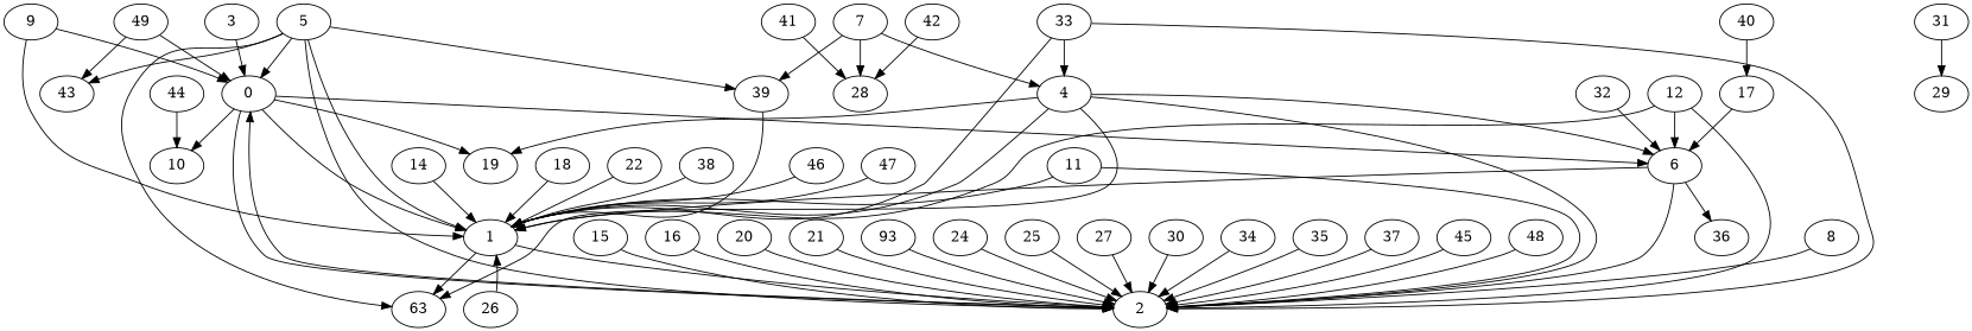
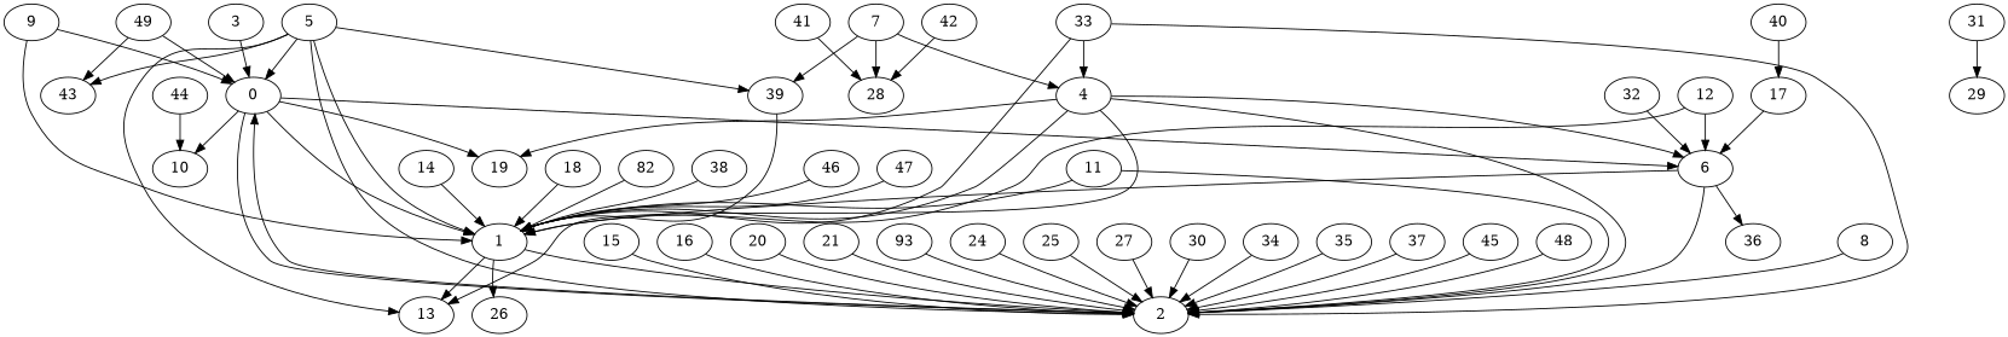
  digraph {
    0
    1
    2
    6
    10
    19
-   13 [label=63]
+   13
    36
    3
    4
    5
    39
    43
    7
    28
    8
    9
    11
    12
    14
    15
    16
    17
    18
    20
    21
-   22
+   22 [label=82]
    n28 [label=93]
    24
    25
    26
    27
    30
    31
    29
    32
    33
    34
    35
    37
    38
    40
    41
    42
    44
    45
    46
    47
    48
    49
    0 -> 1
    0 -> 2
    0 -> 6
    0 -> 10
    0 -> 19
    1 -> 2
    1 -> 13
    2 -> 0
    6 -> 1
    6 -> 2
    6 -> 36
    3 -> 0
    4 -> 1
    4 -> 2
    4 -> 6
    4 -> 19
    4 -> 13
    5 -> 0
    5 -> 1
    5 -> 2
    5 -> 13
    5 -> 39
    5 -> 43
    39 -> 1
    7 -> 4
    7 -> 39
    7 -> 28
    8 -> 2
    9 -> 0
    9 -> 1
    11 -> 1
    11 -> 2
    12 -> 1
-   12 -> 2
    12 -> 6
    14 -> 1
    15 -> 2
    16 -> 2
    17 -> 6
    18 -> 1
    20 -> 2
    21 -> 2
    22 -> 1
    n28 -> 2
    24 -> 2
    25 -> 2
-   26 -> 1
+   1 -> 26
    27 -> 2
    30 -> 2
    31 -> 29
    32 -> 6
    33 -> 1
    33 -> 2
    33 -> 4
    34 -> 2
    35 -> 2
    37 -> 2
    38 -> 1
    40 -> 17
    41 -> 28
    42 -> 28
    44 -> 10
    45 -> 2
    46 -> 1
    47 -> 1
    48 -> 2
    49 -> 0
    49 -> 43
  }
